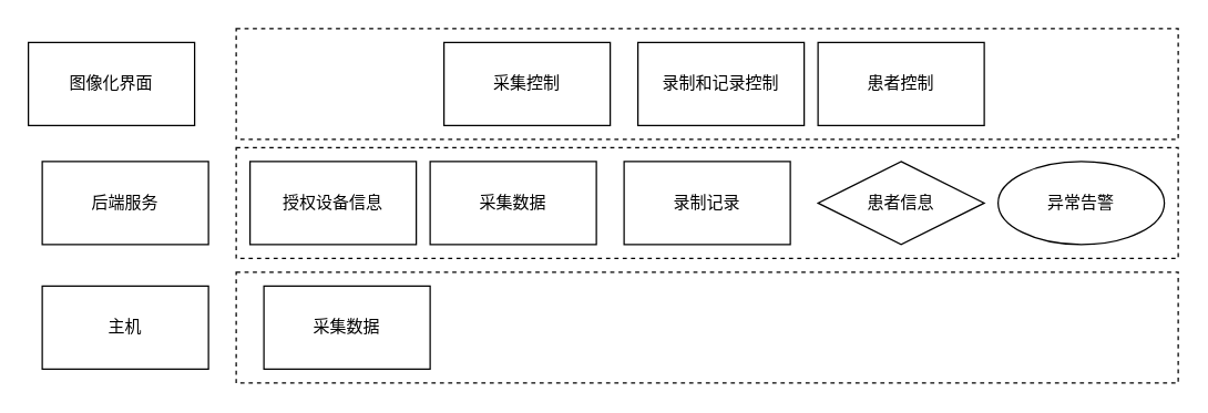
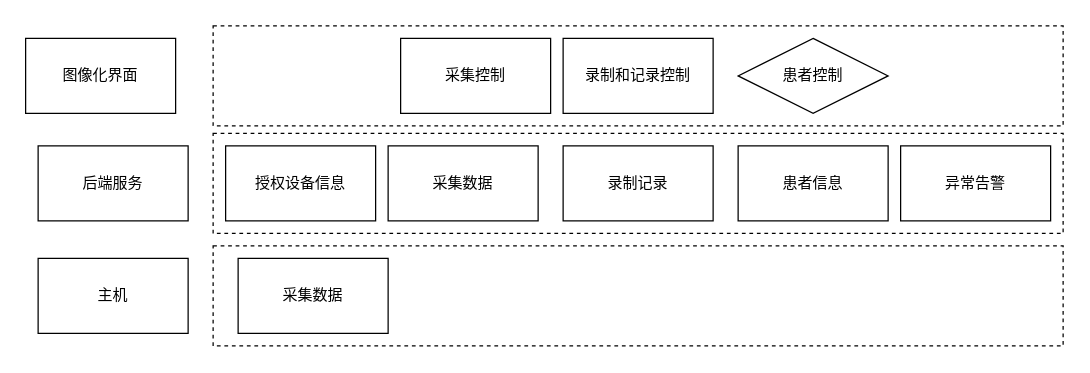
  <mxCell id="0" />
  <mxCell id="1" parent="0" />
  <mxCell id="2" value="" style="rounded=0;whiteSpace=wrap;html=1;dashed=1;" vertex="1" parent="1"><mxGeometry x="170" y="106" width="680" height="80" as="geometry" /></mxCell>
  <mxCell id="3" value="" style="rounded=0;whiteSpace=wrap;html=1;dashed=1;" vertex="1" parent="1"><mxGeometry x="170" y="20" width="680" height="80" as="geometry" /></mxCell>
  <mxCell id="4" value="图像化界面" style="rounded=0;whiteSpace=wrap;html=1;" vertex="1" parent="1"><mxGeometry x="20" y="30" width="120" height="60" as="geometry" /></mxCell>
  <mxCell id="5" value="后端服务" style="rounded=0;whiteSpace=wrap;html=1;" vertex="1" parent="1"><mxGeometry x="30" y="116" width="120" height="60" as="geometry" /></mxCell>
  <mxCell id="6" value="主机" style="rounded=0;whiteSpace=wrap;html=1;" vertex="1" parent="1"><mxGeometry x="30" y="206" width="120" height="60" as="geometry" /></mxCell>
  <mxCell id="7" value="授权设备信息" style="rounded=0;whiteSpace=wrap;html=1;" vertex="1" parent="1"><mxGeometry x="180" y="116" width="120" height="60" as="geometry" /></mxCell>
  <mxCell id="8" value="采集数据" style="rounded=0;whiteSpace=wrap;html=1;" vertex="1" parent="1"><mxGeometry x="310" y="116" width="120" height="60" as="geometry" /></mxCell>
  <mxCell id="9" value="录制记录" style="rounded=0;whiteSpace=wrap;html=1;" vertex="1" parent="1"><mxGeometry x="450" y="116" width="120" height="60" as="geometry" /></mxCell>
- <mxCell id="10" value="患者信息" style="rhombus;whiteSpace=wrap;html=1;" vertex="1" parent="1"><mxGeometry x="590" y="116" width="120" height="60" as="geometry" /></mxCell>
- <mxCell id="11" value="异常告警" style="ellipse;whiteSpace=wrap;html=1;" vertex="1" parent="1"><mxGeometry x="720" y="116" width="120" height="60" as="geometry" /></mxCell>
+ <mxCell id="10" value="患者信息" style="rounded=0;whiteSpace=wrap;html=1;" vertex="1" parent="1"><mxGeometry x="590" y="116" width="120" height="60" as="geometry" /></mxCell>
+ <mxCell id="11" value="异常告警" style="rounded=0;whiteSpace=wrap;html=1;" vertex="1" parent="1"><mxGeometry x="720" y="116" width="120" height="60" as="geometry" /></mxCell>
  <mxCell id="12" value="" style="rounded=0;whiteSpace=wrap;html=1;dashed=1;" vertex="1" parent="1"><mxGeometry x="170" y="196" width="680" height="80" as="geometry" /></mxCell>
  <mxCell id="13" value="采集数据" style="rounded=0;whiteSpace=wrap;html=1;" vertex="1" parent="1"><mxGeometry x="190" y="206" width="120" height="60" as="geometry" /></mxCell>
  <mxCell id="14" value="采集控制" style="rounded=0;whiteSpace=wrap;html=1;" vertex="1" parent="1"><mxGeometry x="320" y="30" width="120" height="60" as="geometry" /></mxCell>
- <mxCell id="15" value="录制和记录控制" style="rounded=0;whiteSpace=wrap;html=1;" vertex="1" parent="1"><mxGeometry x="460" y="30" width="120" height="60" as="geometry" /></mxCell>
- <mxCell id="16" value="患者控制" style="rounded=0;whiteSpace=wrap;html=1;" vertex="1" parent="1"><mxGeometry x="590" y="30" width="120" height="60" as="geometry" /></mxCell>
+ <mxCell id="15" value="录制和记录控制" style="rounded=0;whiteSpace=wrap;html=1;" vertex="1" parent="1"><mxGeometry x="450" y="30" width="120" height="60" as="geometry" /></mxCell>
+ <mxCell id="16" value="患者控制" style="rhombus;whiteSpace=wrap;html=1;" vertex="1" parent="1"><mxGeometry x="590" y="30" width="120" height="60" as="geometry" /></mxCell>
